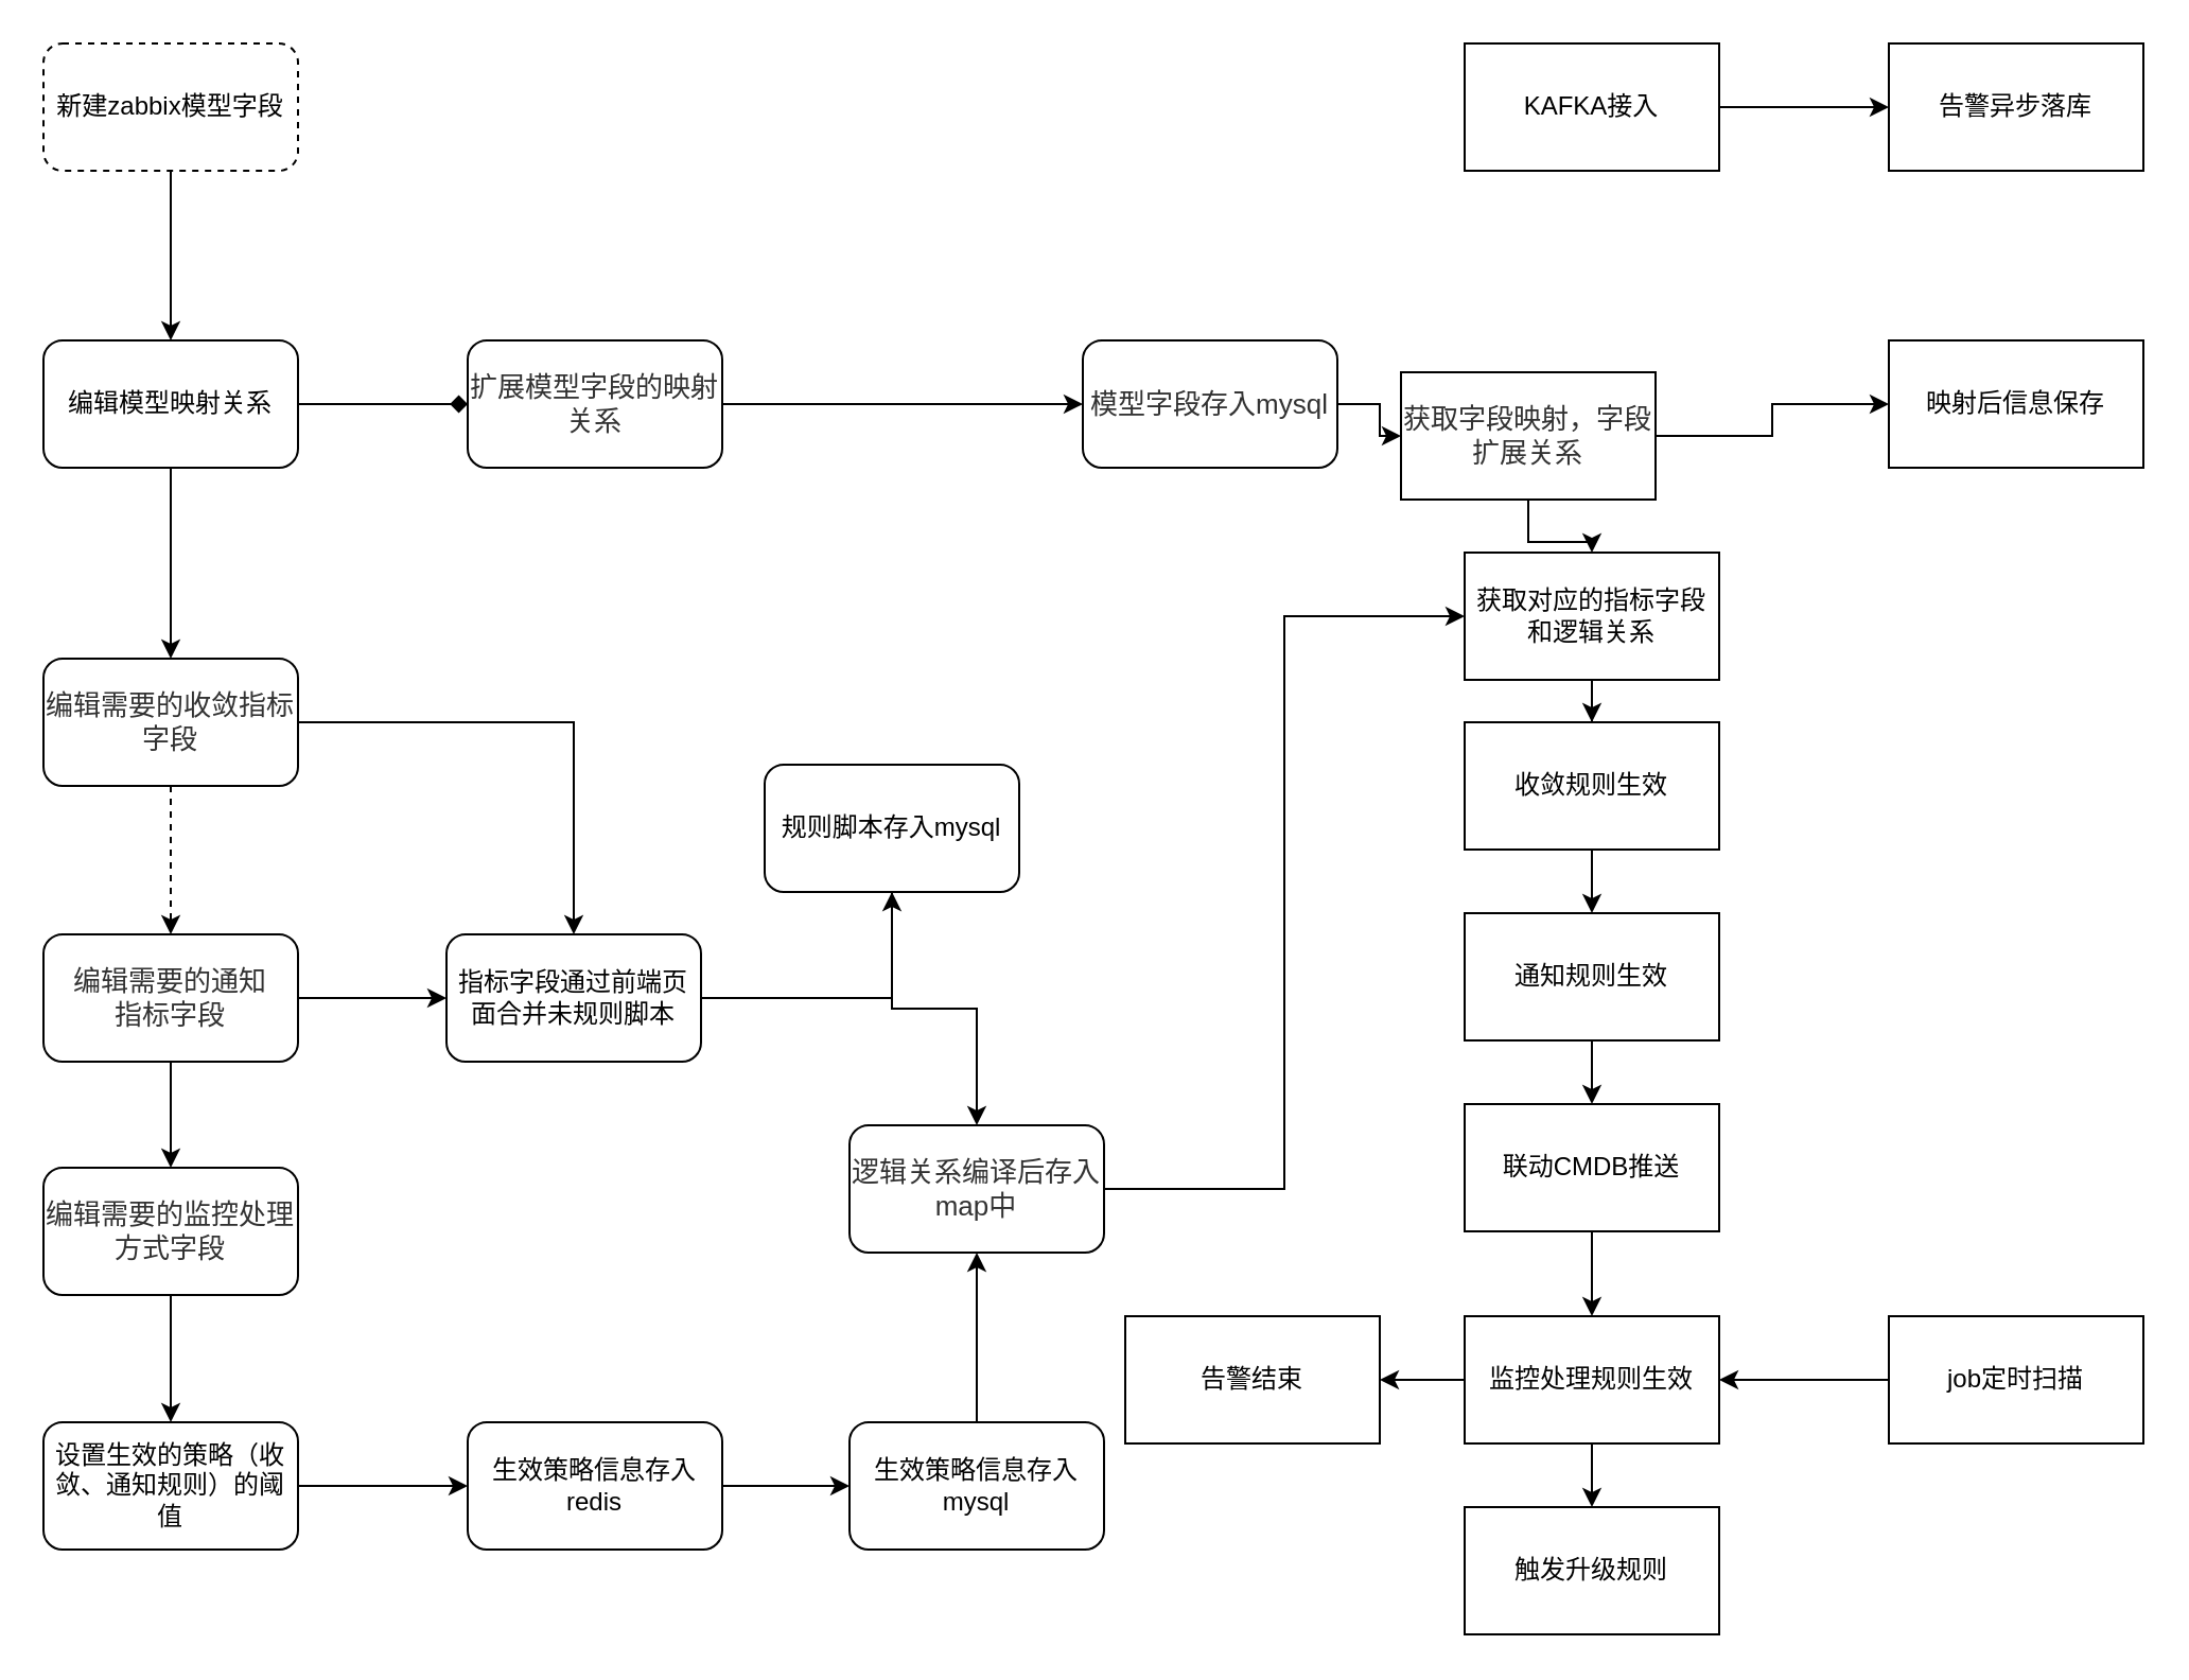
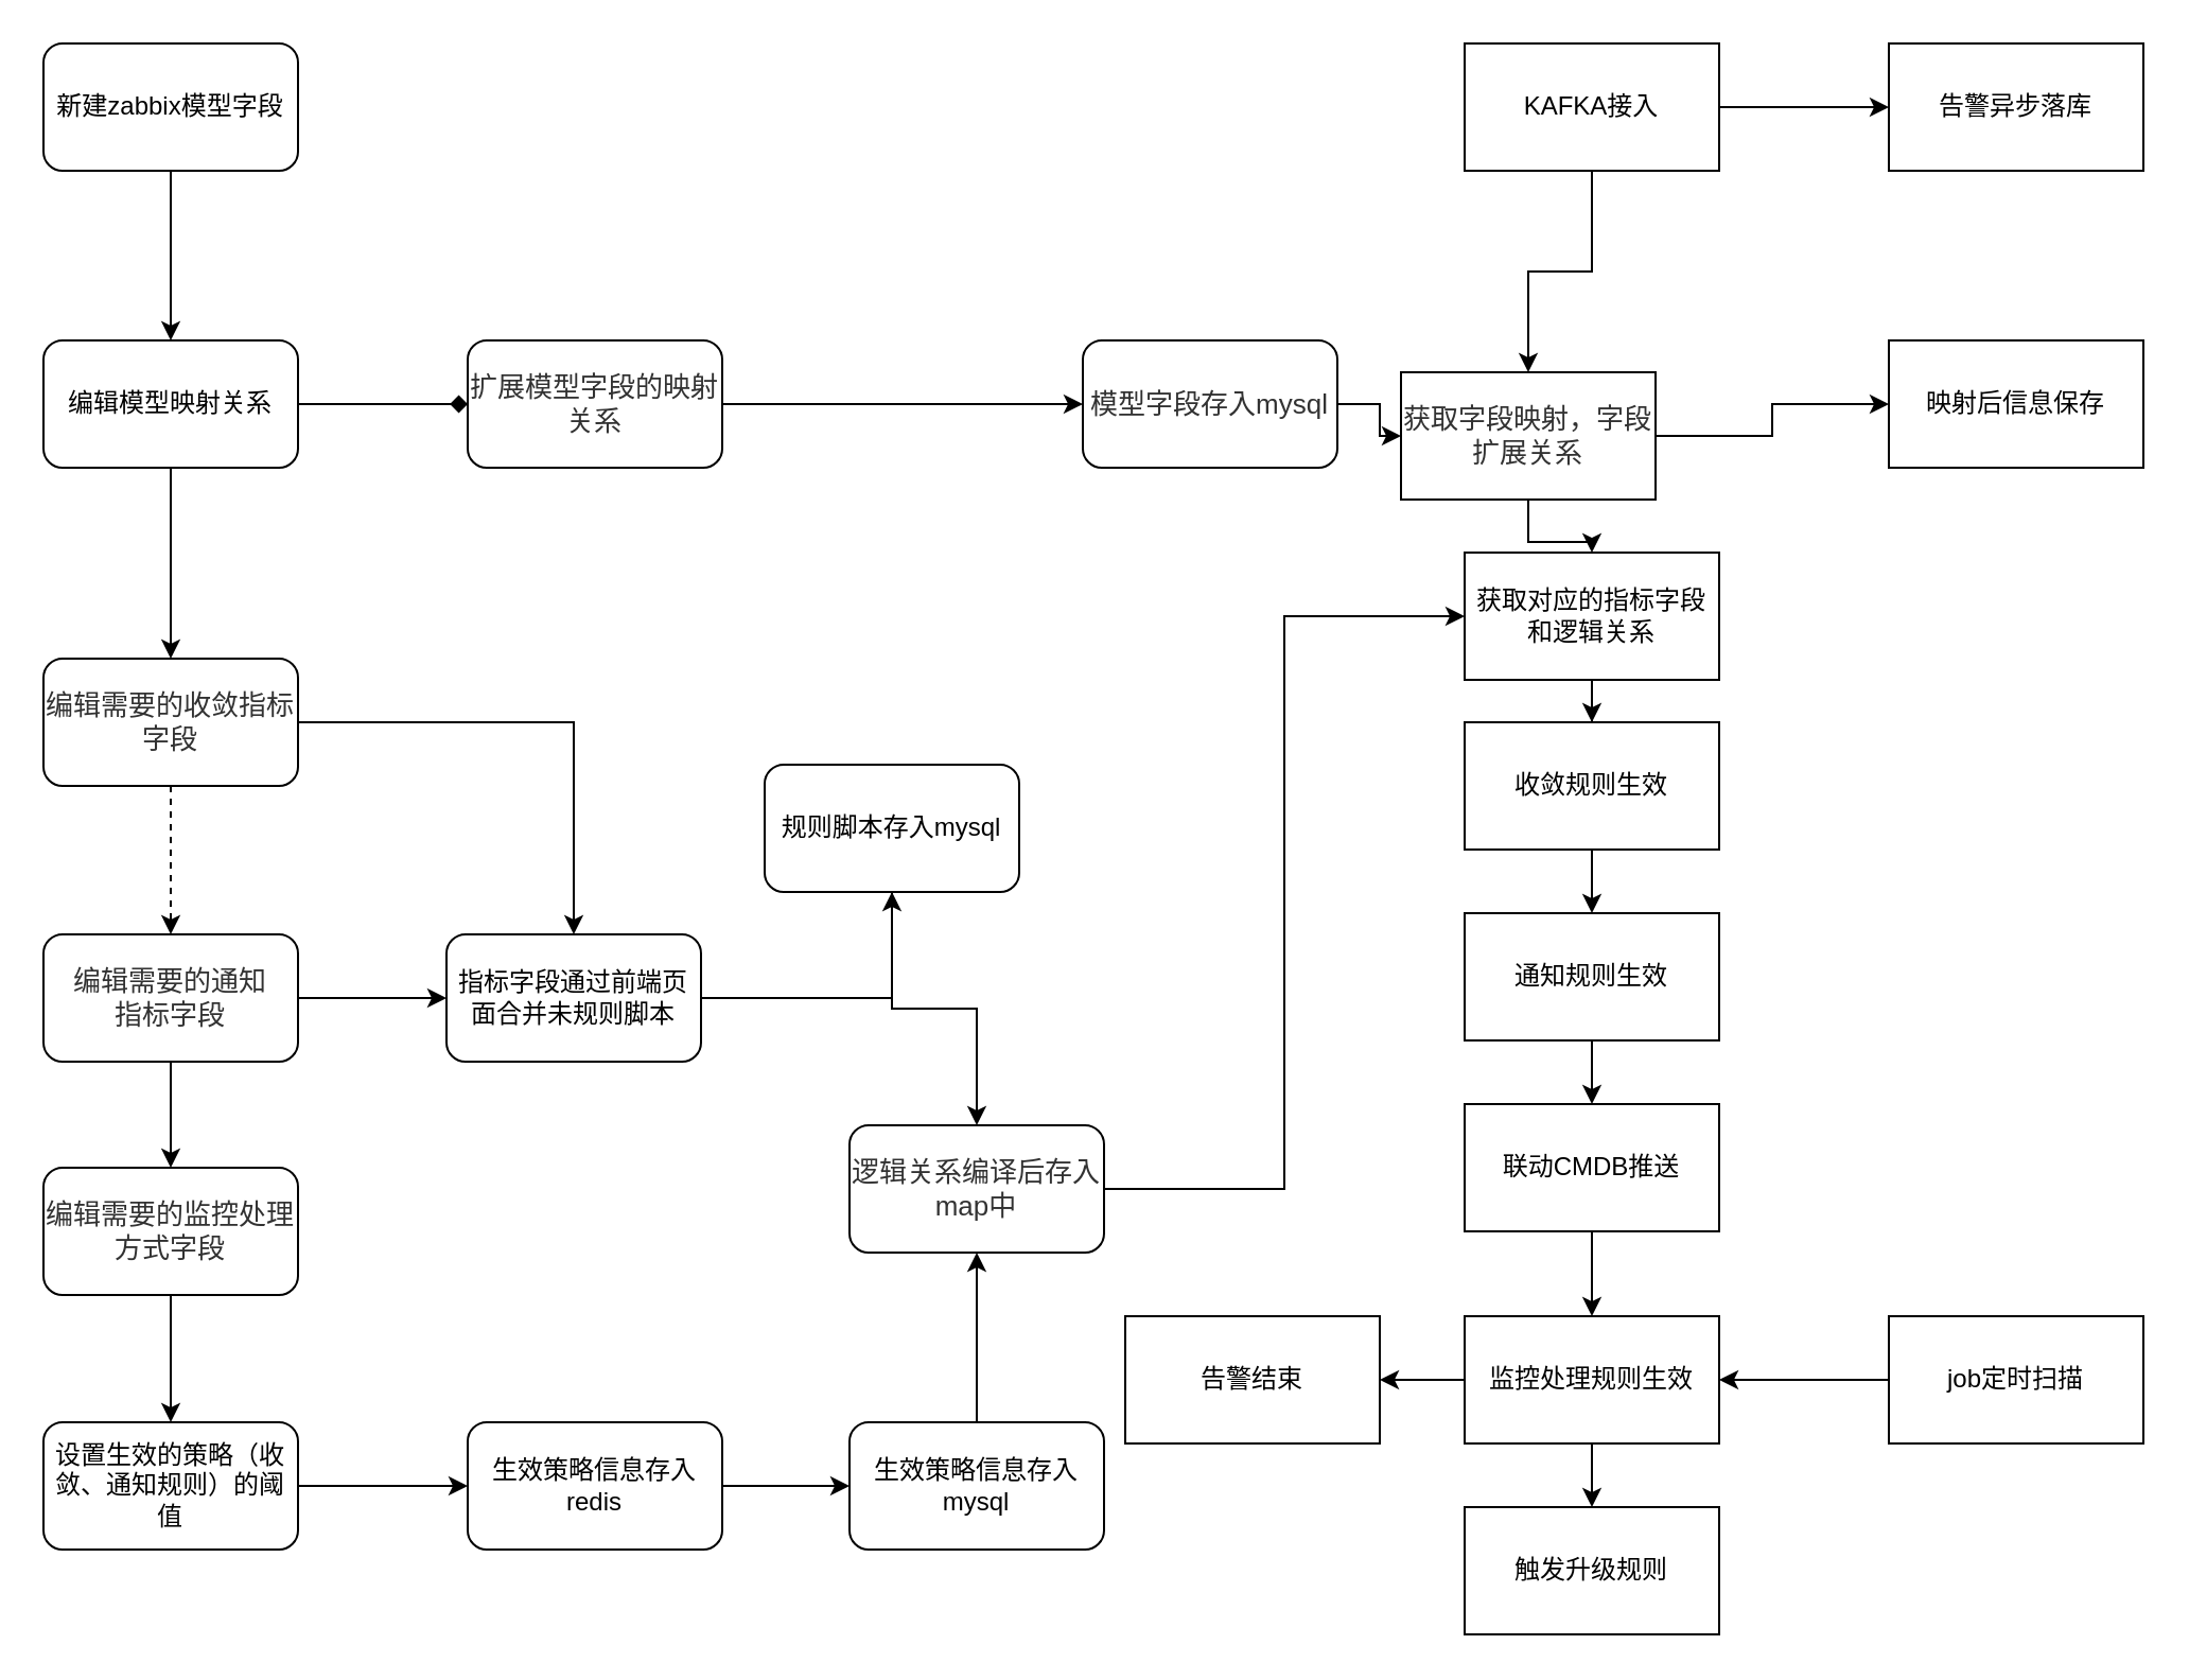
  <mxCell id="0" />
  <mxCell id="1" parent="0" />
  <mxCell id="2" value="" style="edgeStyle=orthogonalEdgeStyle;rounded=0;orthogonalLoop=1;jettySize=auto;html=1;" edge="1" parent="1" source="3" target="6"><mxGeometry relative="1" as="geometry" /></mxCell>
- <mxCell id="3" value="新建zabbix模型字段" style="rounded=1;whiteSpace=wrap;html=1;dashed=1;" vertex="1" parent="1"><mxGeometry x="20" y="20" width="120" height="60" as="geometry" /></mxCell>
+ <mxCell id="3" value="新建zabbix模型字段" style="rounded=1;whiteSpace=wrap;html=1;" vertex="1" parent="1"><mxGeometry x="20" y="20" width="120" height="60" as="geometry" /></mxCell>
  <mxCell id="4" value="" style="edgeStyle=orthogonalEdgeStyle;rounded=0;orthogonalLoop=1;jettySize=auto;html=1;" edge="1" parent="1" source="6" target="9"><mxGeometry relative="1" as="geometry" /></mxCell>
  <mxCell id="5" value="" style="edgeStyle=orthogonalEdgeStyle;rounded=0;orthogonalLoop=1;jettySize=auto;html=1;endArrow=diamond;" edge="1" parent="1" source="6" target="11"><mxGeometry relative="1" as="geometry" /></mxCell>
  <mxCell id="6" value="编辑模型映射关系" style="whiteSpace=wrap;html=1;rounded=1;" vertex="1" parent="1"><mxGeometry x="20" y="160" width="120" height="60" as="geometry" /></mxCell>
  <mxCell id="7" value="" style="edgeStyle=orthogonalEdgeStyle;rounded=0;orthogonalLoop=1;jettySize=auto;html=1;dashed=1;" edge="1" parent="1" source="9" target="16"><mxGeometry relative="1" as="geometry" /></mxCell>
  <mxCell id="8" style="edgeStyle=orthogonalEdgeStyle;rounded=0;orthogonalLoop=1;jettySize=auto;html=1;" edge="1" parent="1" source="9" target="18"><mxGeometry relative="1" as="geometry" /></mxCell>
  <mxCell id="9" value="&lt;span style=&quot;color: rgb(50 , 50 , 50) ; font-size: 13px ; background-color: rgba(255 , 255 , 255 , 0.01)&quot;&gt;编辑需要的收敛指标字段&lt;/span&gt;" style="whiteSpace=wrap;html=1;rounded=1;" vertex="1" parent="1"><mxGeometry x="20" y="310" width="120" height="60" as="geometry" /></mxCell>
  <mxCell id="10" value="" style="edgeStyle=orthogonalEdgeStyle;rounded=0;orthogonalLoop=1;jettySize=auto;html=1;" edge="1" parent="1" source="11" target="13"><mxGeometry relative="1" as="geometry" /></mxCell>
  <mxCell id="11" value="&lt;span style=&quot;color: rgb(50 , 50 , 50) ; font-size: 13px ; background-color: rgba(255 , 255 , 255 , 0.01)&quot;&gt;扩展模型字段的映射关系&lt;/span&gt;" style="whiteSpace=wrap;html=1;rounded=1;" vertex="1" parent="1"><mxGeometry x="220" y="160" width="120" height="60" as="geometry" /></mxCell>
  <mxCell id="12" value="" style="edgeStyle=orthogonalEdgeStyle;rounded=0;orthogonalLoop=1;jettySize=auto;html=1;" edge="1" parent="1" source="13" target="34"><mxGeometry relative="1" as="geometry" /></mxCell>
  <mxCell id="13" value="&lt;span style=&quot;color: rgb(50 , 50 , 50) ; font-size: 13px ; background-color: rgba(255 , 255 , 255 , 0.01)&quot;&gt;模型字段存入mysql&lt;/span&gt;" style="whiteSpace=wrap;html=1;rounded=1;" vertex="1" parent="1"><mxGeometry x="510" y="160" width="120" height="60" as="geometry" /></mxCell>
  <mxCell id="14" style="edgeStyle=orthogonalEdgeStyle;rounded=0;orthogonalLoop=1;jettySize=auto;html=1;entryX=0;entryY=0.5;entryDx=0;entryDy=0;" edge="1" parent="1" source="16" target="18"><mxGeometry relative="1" as="geometry" /></mxCell>
  <mxCell id="15" value="" style="edgeStyle=orthogonalEdgeStyle;rounded=0;orthogonalLoop=1;jettySize=auto;html=1;" edge="1" parent="1" source="16" target="24"><mxGeometry relative="1" as="geometry" /></mxCell>
  <mxCell id="16" value="&lt;span style=&quot;color: rgb(50 , 50 , 50) ; font-family: &amp;#34;helvetica&amp;#34; ; font-size: 13px ; font-style: normal ; font-weight: 400 ; letter-spacing: normal ; text-align: center ; text-indent: 0px ; text-transform: none ; word-spacing: 0px ; background-color: rgba(255 , 255 , 255 , 0.01) ; display: inline ; float: none&quot;&gt;编辑需要的通知&lt;br&gt;指标字段&lt;/span&gt;" style="whiteSpace=wrap;html=1;rounded=1;" vertex="1" parent="1"><mxGeometry x="20" y="440" width="120" height="60" as="geometry" /></mxCell>
  <mxCell id="17" value="" style="edgeStyle=orthogonalEdgeStyle;rounded=0;orthogonalLoop=1;jettySize=auto;html=1;" edge="1" parent="1" source="18" target="20"><mxGeometry relative="1" as="geometry" /></mxCell>
  <mxCell id="18" value="指标字段通过前端页面合并未规则脚本" style="whiteSpace=wrap;html=1;rounded=1;" vertex="1" parent="1"><mxGeometry x="210" y="440" width="120" height="60" as="geometry" /></mxCell>
  <mxCell id="19" style="edgeStyle=orthogonalEdgeStyle;rounded=0;orthogonalLoop=1;jettySize=auto;html=1;entryX=0.5;entryY=0;entryDx=0;entryDy=0;" edge="1" parent="1" source="20" target="40"><mxGeometry relative="1" as="geometry" /></mxCell>
  <mxCell id="20" value="规则脚本存入mysql" style="whiteSpace=wrap;html=1;rounded=1;" vertex="1" parent="1"><mxGeometry x="360" y="360" width="120" height="60" as="geometry" /></mxCell>
  <mxCell id="21" value="" style="edgeStyle=orthogonalEdgeStyle;rounded=0;orthogonalLoop=1;jettySize=auto;html=1;" edge="1" parent="1" source="22" target="26"><mxGeometry relative="1" as="geometry" /></mxCell>
  <mxCell id="22" value="设置生效的策略（收敛、通知规则）的阈值" style="whiteSpace=wrap;html=1;rounded=1;" vertex="1" parent="1"><mxGeometry x="20" y="670" width="120" height="60" as="geometry" /></mxCell>
  <mxCell id="23" style="edgeStyle=orthogonalEdgeStyle;rounded=0;orthogonalLoop=1;jettySize=auto;html=1;entryX=0.5;entryY=0;entryDx=0;entryDy=0;" edge="1" parent="1" source="24" target="22"><mxGeometry relative="1" as="geometry" /></mxCell>
  <mxCell id="24" value="&lt;span style=&quot;color: rgb(50 , 50 , 50) ; font-family: &amp;#34;helvetica&amp;#34; ; font-size: 13px ; background-color: rgba(255 , 255 , 255 , 0.01)&quot;&gt;编辑需要的监控处理方式&lt;/span&gt;&lt;span style=&quot;color: rgb(50 , 50 , 50) ; font-family: &amp;#34;helvetica&amp;#34; ; font-size: 13px ; background-color: rgba(255 , 255 , 255 , 0.01)&quot;&gt;字段&lt;/span&gt;" style="whiteSpace=wrap;html=1;rounded=1;" vertex="1" parent="1"><mxGeometry x="20" y="550" width="120" height="60" as="geometry" /></mxCell>
  <mxCell id="25" value="" style="edgeStyle=orthogonalEdgeStyle;rounded=0;orthogonalLoop=1;jettySize=auto;html=1;" edge="1" parent="1" source="26" target="28"><mxGeometry relative="1" as="geometry" /></mxCell>
  <mxCell id="26" value="生效策略信息存入redis" style="whiteSpace=wrap;html=1;rounded=1;" vertex="1" parent="1"><mxGeometry x="220" y="670" width="120" height="60" as="geometry" /></mxCell>
  <mxCell id="27" value="" style="edgeStyle=orthogonalEdgeStyle;rounded=0;orthogonalLoop=1;jettySize=auto;html=1;" edge="1" parent="1" source="28" target="40"><mxGeometry relative="1" as="geometry" /></mxCell>
  <mxCell id="28" value="&lt;span&gt;生效策略信息存入mysql&lt;/span&gt;" style="whiteSpace=wrap;html=1;rounded=1;" vertex="1" parent="1"><mxGeometry x="400" y="670" width="120" height="60" as="geometry" /></mxCell>
+ <mxCell id="29" value="" style="edgeStyle=orthogonalEdgeStyle;rounded=0;orthogonalLoop=1;jettySize=auto;html=1;" edge="1" parent="1" source="31" target="34"><mxGeometry relative="1" as="geometry" /></mxCell>
  <mxCell id="30" value="" style="edgeStyle=orthogonalEdgeStyle;rounded=0;orthogonalLoop=1;jettySize=auto;html=1;" edge="1" parent="1" source="31" target="35"><mxGeometry relative="1" as="geometry" /></mxCell>
  <mxCell id="31" value="KAFKA接入" style="rounded=0;whiteSpace=wrap;html=1;" vertex="1" parent="1"><mxGeometry x="690" y="20" width="120" height="60" as="geometry" /></mxCell>
  <mxCell id="32" value="" style="edgeStyle=orthogonalEdgeStyle;rounded=0;orthogonalLoop=1;jettySize=auto;html=1;" edge="1" parent="1" source="34" target="36"><mxGeometry relative="1" as="geometry" /></mxCell>
  <mxCell id="33" value="" style="edgeStyle=orthogonalEdgeStyle;rounded=0;orthogonalLoop=1;jettySize=auto;html=1;" edge="1" parent="1" source="34" target="38"><mxGeometry relative="1" as="geometry" /></mxCell>
  <mxCell id="34" value="&lt;span style=&quot;color: rgb(50 , 50 , 50) ; font-size: 13px ; background-color: rgba(255 , 255 , 255 , 0.01)&quot;&gt;获取字段映射，字段扩展关系&lt;/span&gt;" style="whiteSpace=wrap;html=1;rounded=0;" vertex="1" parent="1"><mxGeometry x="660" y="175" width="120" height="60" as="geometry" /></mxCell>
  <mxCell id="35" value="告警异步落库" style="whiteSpace=wrap;html=1;rounded=0;" vertex="1" parent="1"><mxGeometry x="890" y="20" width="120" height="60" as="geometry" /></mxCell>
  <mxCell id="36" value="映射后信息保存" style="whiteSpace=wrap;html=1;rounded=0;" vertex="1" parent="1"><mxGeometry x="890" y="160" width="120" height="60" as="geometry" /></mxCell>
  <mxCell id="37" value="" style="edgeStyle=orthogonalEdgeStyle;rounded=0;orthogonalLoop=1;jettySize=auto;html=1;" edge="1" parent="1" source="38" target="42"><mxGeometry relative="1" as="geometry" /></mxCell>
  <mxCell id="38" value="获取对应的指标字段和逻辑关系" style="whiteSpace=wrap;html=1;rounded=0;" vertex="1" parent="1"><mxGeometry x="690" y="260" width="120" height="60" as="geometry" /></mxCell>
  <mxCell id="39" style="edgeStyle=orthogonalEdgeStyle;rounded=0;orthogonalLoop=1;jettySize=auto;html=1;entryX=0;entryY=0.5;entryDx=0;entryDy=0;" edge="1" parent="1" source="40" target="38"><mxGeometry relative="1" as="geometry" /></mxCell>
  <mxCell id="40" value="&lt;span style=&quot;color: rgb(50 , 50 , 50) ; font-size: 13px ; background-color: rgba(255 , 255 , 255 , 0.01)&quot;&gt;逻辑关系编译后存入map中&lt;/span&gt;" style="whiteSpace=wrap;html=1;rounded=1;" vertex="1" parent="1"><mxGeometry x="400" y="530" width="120" height="60" as="geometry" /></mxCell>
  <mxCell id="41" value="" style="edgeStyle=orthogonalEdgeStyle;rounded=0;orthogonalLoop=1;jettySize=auto;html=1;" edge="1" parent="1" source="42" target="44"><mxGeometry relative="1" as="geometry" /></mxCell>
  <mxCell id="42" value="收敛规则生效" style="whiteSpace=wrap;html=1;rounded=0;" vertex="1" parent="1"><mxGeometry x="690" y="340" width="120" height="60" as="geometry" /></mxCell>
  <mxCell id="43" style="edgeStyle=orthogonalEdgeStyle;rounded=0;orthogonalLoop=1;jettySize=auto;html=1;entryX=0.5;entryY=0;entryDx=0;entryDy=0;" edge="1" parent="1" source="44" target="51"><mxGeometry relative="1" as="geometry" /></mxCell>
  <mxCell id="44" value="通知规则生效" style="whiteSpace=wrap;html=1;rounded=0;" vertex="1" parent="1"><mxGeometry x="690" y="430" width="120" height="60" as="geometry" /></mxCell>
  <mxCell id="45" value="" style="edgeStyle=orthogonalEdgeStyle;rounded=0;orthogonalLoop=1;jettySize=auto;html=1;" edge="1" parent="1" source="47" target="53"><mxGeometry relative="1" as="geometry" /></mxCell>
  <mxCell id="46" value="" style="edgeStyle=orthogonalEdgeStyle;rounded=0;orthogonalLoop=1;jettySize=auto;html=1;" edge="1" parent="1" source="47" target="54"><mxGeometry relative="1" as="geometry" /></mxCell>
  <mxCell id="47" value="监控处理规则生效" style="whiteSpace=wrap;html=1;rounded=0;" vertex="1" parent="1"><mxGeometry x="690" y="620" width="120" height="60" as="geometry" /></mxCell>
  <mxCell id="48" style="edgeStyle=orthogonalEdgeStyle;rounded=0;orthogonalLoop=1;jettySize=auto;html=1;entryX=1;entryY=0.5;entryDx=0;entryDy=0;" edge="1" parent="1" source="49" target="47"><mxGeometry relative="1" as="geometry" /></mxCell>
  <mxCell id="49" value="job定时扫描" style="rounded=0;whiteSpace=wrap;html=1;" vertex="1" parent="1"><mxGeometry x="890" y="620" width="120" height="60" as="geometry" /></mxCell>
  <mxCell id="50" style="edgeStyle=orthogonalEdgeStyle;rounded=0;orthogonalLoop=1;jettySize=auto;html=1;entryX=0.5;entryY=0;entryDx=0;entryDy=0;" edge="1" parent="1" source="51" target="47"><mxGeometry relative="1" as="geometry" /></mxCell>
  <mxCell id="51" value="联动CMDB推送" style="whiteSpace=wrap;html=1;rounded=0;" vertex="1" parent="1"><mxGeometry x="690" y="520" width="120" height="60" as="geometry" /></mxCell>
  <mxCell id="52" style="edgeStyle=orthogonalEdgeStyle;rounded=0;orthogonalLoop=1;jettySize=auto;html=1;exitX=0.5;exitY=1;exitDx=0;exitDy=0;" edge="1" parent="1" source="44" target="44"><mxGeometry relative="1" as="geometry" /></mxCell>
  <mxCell id="53" value="告警结束" style="whiteSpace=wrap;html=1;rounded=0;" vertex="1" parent="1"><mxGeometry x="530" y="620" width="120" height="60" as="geometry" /></mxCell>
  <mxCell id="54" value="触发升级规则" style="whiteSpace=wrap;html=1;rounded=0;" vertex="1" parent="1"><mxGeometry x="690" y="710" width="120" height="60" as="geometry" /></mxCell>
